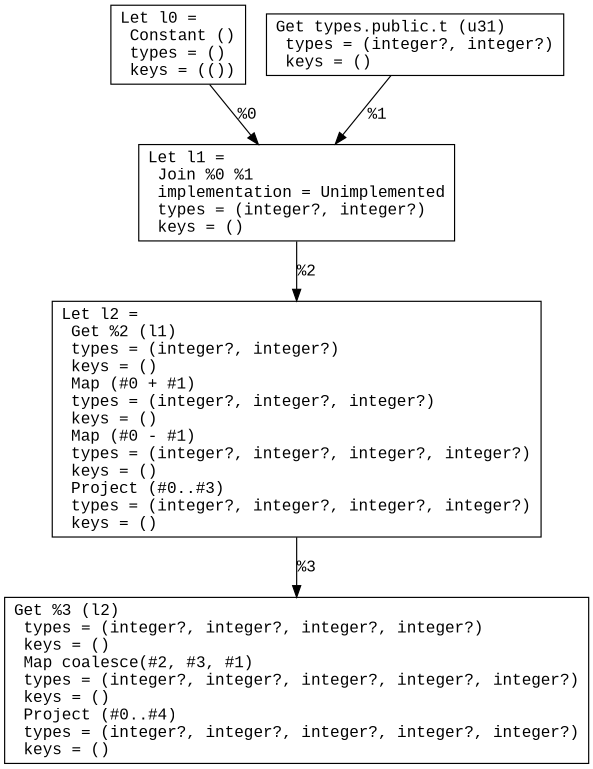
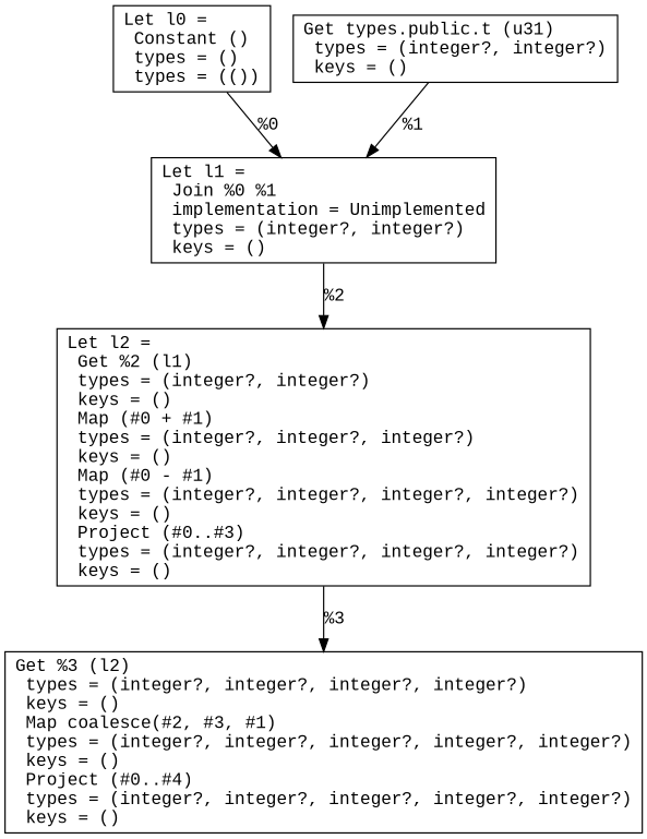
  digraph {
    fontname="Liberation Mono"
    node [shape=record fontname="Liberation Mono"]
    edge [fontname="Liberation Mono"]
-   n1 [label="Let l0 =\l Constant ()\l  types = ()\l  keys = (())\l"]
+   n1 [label="Let l0 =\l Constant ()\l  types = ()\l  types = (())\l"]
    n2 [label="Let l1 =\l Join %0 %1\l  implementation = Unimplemented\l  types = (integer?, integer?)\l  keys = ()\l"]
    n3 [label=" Get types.public.t (u31)\l  types = (integer?, integer?)\l  keys = ()\l"]
    n4 [label="Let l2 =\l Get %2 (l1)\l  types = (integer?, integer?)\l  keys = ()\l Map (#0 + #1)\l  types = (integer?, integer?, integer?)\l  keys = ()\l Map (#0 - #1)\l  types = (integer?, integer?, integer?, integer?)\l  keys = ()\l Project (#0..#3)\l  types = (integer?, integer?, integer?, integer?)\l  keys = ()\l"]
    n5 [label=" Get %3 (l2)\l  types = (integer?, integer?, integer?, integer?)\l  keys = ()\l Map coalesce(#2, #3, #1)\l  types = (integer?, integer?, integer?, integer?, integer?)\l  keys = ()\l Project (#0..#4)\l  types = (integer?, integer?, integer?, integer?, integer?)\l  keys = ()\l"]
    n1 -> n2 [label="%0\l"]
    n2 -> n4 [label="%2\l"]
    n3 -> n2 [label="%1\l"]
    n4 -> n5 [label="%3\l"]
  }
